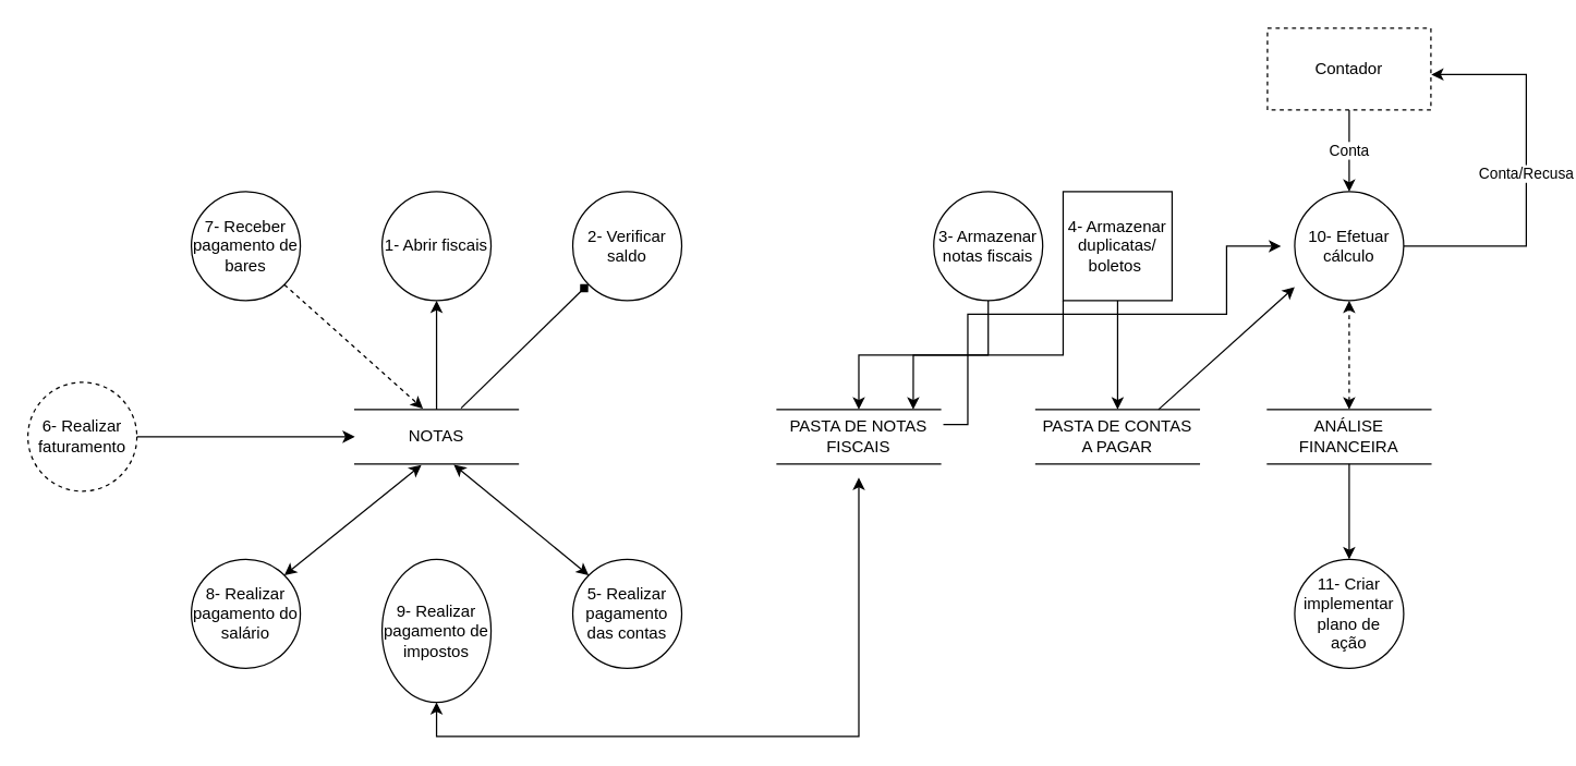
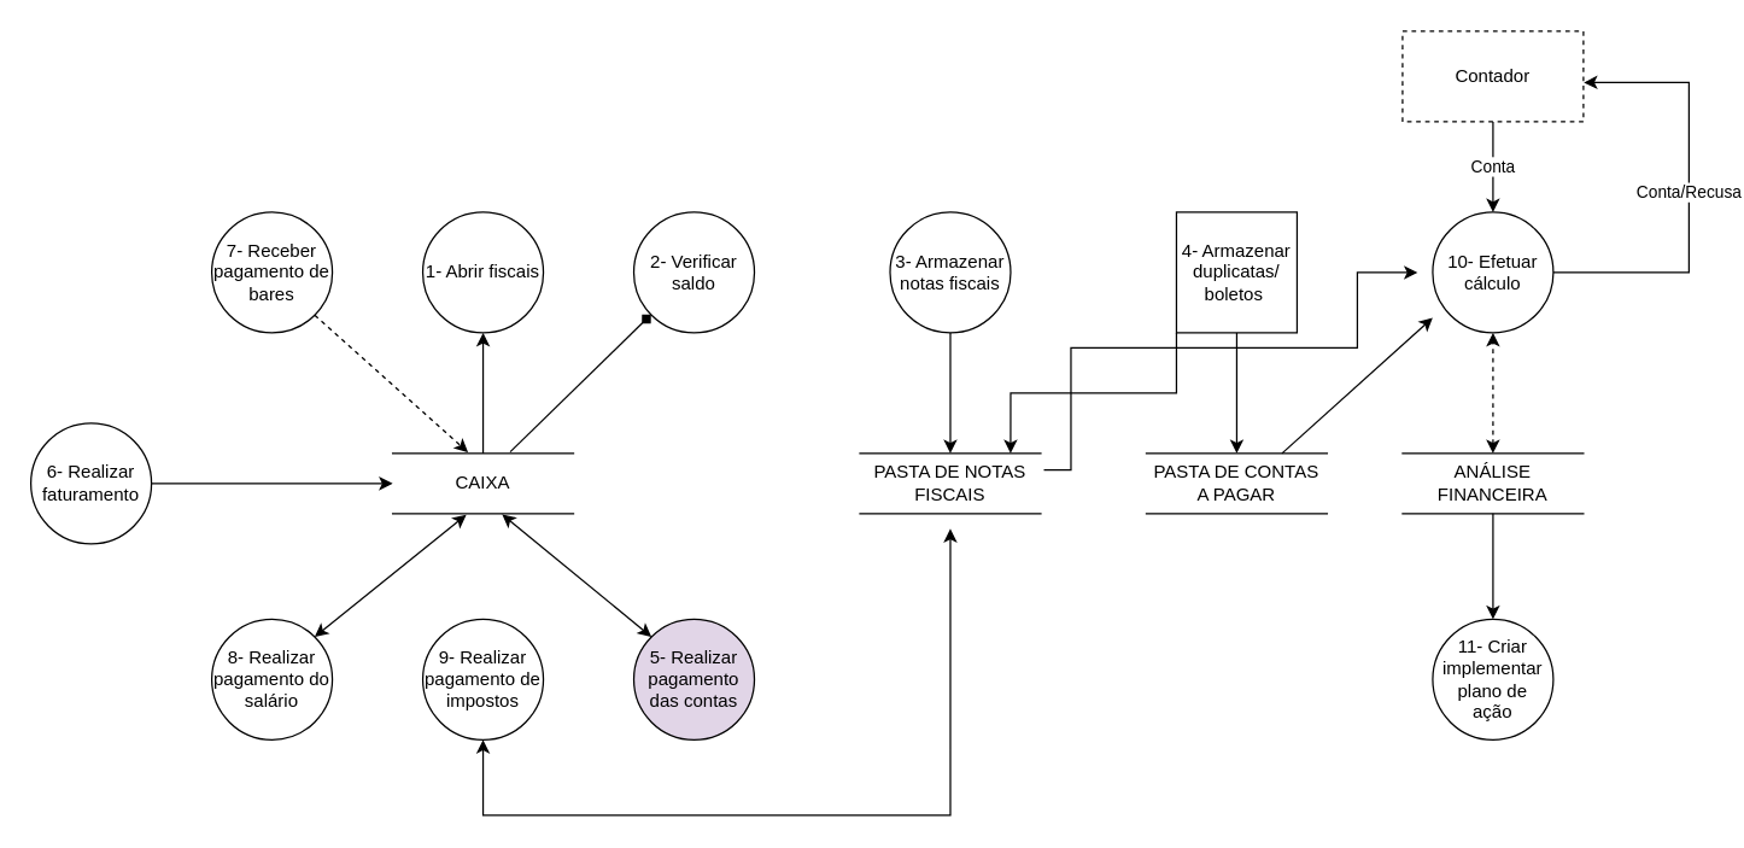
  <mxCell id="0" />
  <mxCell id="1" parent="0" />
  <mxCell id="2" value="Conta" style="edgeStyle=orthogonalEdgeStyle;rounded=0;orthogonalLoop=1;jettySize=auto;html=1;exitX=0.5;exitY=1;exitDx=0;exitDy=0;entryX=0.5;entryY=0;entryDx=0;entryDy=0;startArrow=none;startFill=0;" parent="1" source="3" target="19" edge="1"><mxGeometry relative="1" as="geometry"><Array as="points"><mxPoint x="990" y="110" /><mxPoint x="990" y="110" /></Array></mxGeometry></mxCell>
  <mxCell id="3" value="Contador" style="rounded=0;whiteSpace=wrap;html=1;dashed=1;" parent="1" vertex="1"><mxGeometry x="930" y="20" width="120" height="60" as="geometry" /></mxCell>
  <mxCell id="4" value="1- Abrir fiscais" style="ellipse;whiteSpace=wrap;html=1;aspect=fixed;" parent="1" vertex="1"><mxGeometry x="280" y="140" width="80" height="80" as="geometry" /></mxCell>
  <mxCell id="5" style="edgeStyle=orthogonalEdgeStyle;rounded=0;orthogonalLoop=1;jettySize=auto;html=1;exitX=0.5;exitY=0;exitDx=0;exitDy=0;entryX=0.5;entryY=1;entryDx=0;entryDy=0;" parent="1" source="6" target="4" edge="1"><mxGeometry relative="1" as="geometry" /></mxCell>
- <mxCell id="6" value="NOTAS" style="shape=partialRectangle;whiteSpace=wrap;html=1;left=0;right=0;fillColor=none;" parent="1" vertex="1"><mxGeometry x="260" y="300" width="120" height="40" as="geometry" /></mxCell>
+ <mxCell id="6" value="CAIXA" style="shape=partialRectangle;whiteSpace=wrap;html=1;left=0;right=0;fillColor=none;" parent="1" vertex="1"><mxGeometry x="260" y="300" width="120" height="40" as="geometry" /></mxCell>
  <mxCell id="7" style="edgeStyle=orthogonalEdgeStyle;rounded=0;orthogonalLoop=1;jettySize=auto;html=1;exitX=0.5;exitY=1;exitDx=0;exitDy=0;entryX=0.5;entryY=0;entryDx=0;entryDy=0;" parent="1" source="8" target="32" edge="1"><mxGeometry relative="1" as="geometry" /></mxCell>
- <mxCell id="8" value="3- Armazenar notas fiscais" style="ellipse;whiteSpace=wrap;html=1;aspect=fixed;" parent="1" vertex="1"><mxGeometry x="685" y="140" width="80" height="80" as="geometry" /></mxCell>
+ <mxCell id="8" value="3- Armazenar notas fiscais" style="ellipse;whiteSpace=wrap;html=1;aspect=fixed;" parent="1" vertex="1"><mxGeometry x="590" y="140" width="80" height="80" as="geometry" /></mxCell>
  <mxCell id="9" style="edgeStyle=orthogonalEdgeStyle;rounded=0;orthogonalLoop=1;jettySize=auto;html=1;exitX=0.5;exitY=1;exitDx=0;exitDy=0;entryX=0.5;entryY=0;entryDx=0;entryDy=0;" parent="1" source="11" target="25" edge="1"><mxGeometry relative="1" as="geometry" /></mxCell>
  <mxCell id="10" style="edgeStyle=orthogonalEdgeStyle;rounded=0;orthogonalLoop=1;jettySize=auto;html=1;exitX=0;exitY=1;exitDx=0;exitDy=0;entryX=0.833;entryY=0;entryDx=0;entryDy=0;entryPerimeter=0;" parent="1" source="11" target="32" edge="1"><mxGeometry relative="1" as="geometry" /></mxCell>
  <mxCell id="11" value="4- Armazenar duplicatas/&lt;br&gt;boletos&amp;nbsp;" style="whiteSpace=wrap;html=1;aspect=fixed;rounded=0;" parent="1" vertex="1"><mxGeometry x="780" y="140" width="80" height="80" as="geometry" /></mxCell>
  <mxCell id="12" value="2- Verificar saldo" style="ellipse;whiteSpace=wrap;html=1;aspect=fixed;" parent="1" vertex="1"><mxGeometry x="420" y="140" width="80" height="80" as="geometry" /></mxCell>
- <mxCell id="13" value="5- Realizar pagamento das contas" style="ellipse;whiteSpace=wrap;html=1;aspect=fixed;" parent="1" vertex="1"><mxGeometry x="420" y="410" width="80" height="80" as="geometry" /></mxCell>
+ <mxCell id="13" value="5- Realizar pagamento das contas" style="ellipse;whiteSpace=wrap;html=1;aspect=fixed;fillColor=#e1d5e7;" parent="1" vertex="1"><mxGeometry x="420" y="410" width="80" height="80" as="geometry" /></mxCell>
  <mxCell id="14" style="edgeStyle=orthogonalEdgeStyle;rounded=0;orthogonalLoop=1;jettySize=auto;html=1;exitX=1;exitY=0.5;exitDx=0;exitDy=0;" parent="1" source="15" target="6" edge="1"><mxGeometry relative="1" as="geometry" /></mxCell>
- <mxCell id="15" value="6- Realizar faturamento" style="ellipse;whiteSpace=wrap;html=1;aspect=fixed;dashed=1;" parent="1" vertex="1"><mxGeometry x="20" y="280" width="80" height="80" as="geometry" /></mxCell>
+ <mxCell id="15" value="6- Realizar faturamento" style="ellipse;whiteSpace=wrap;html=1;aspect=fixed;" parent="1" vertex="1"><mxGeometry x="20" y="280" width="80" height="80" as="geometry" /></mxCell>
  <mxCell id="16" value="7- Receber pagamento de bares" style="ellipse;whiteSpace=wrap;html=1;aspect=fixed;" parent="1" vertex="1"><mxGeometry x="140" y="140" width="80" height="80" as="geometry" /></mxCell>
  <mxCell id="17" style="edgeStyle=orthogonalEdgeStyle;rounded=0;orthogonalLoop=1;jettySize=auto;html=1;exitX=0.5;exitY=0;exitDx=0;exitDy=0;startArrow=classic;startFill=1;entryX=0.5;entryY=1;entryDx=0;entryDy=0;dashed=1;" parent="1" source="28" target="19" edge="1"><mxGeometry relative="1" as="geometry"><mxPoint x="990" y="270" as="sourcePoint" /></mxGeometry></mxCell>
  <mxCell id="18" value="Conta/Recusa" style="edgeStyle=orthogonalEdgeStyle;rounded=0;orthogonalLoop=1;jettySize=auto;html=1;exitX=1;exitY=0.5;exitDx=0;exitDy=0;startArrow=none;startFill=0;entryX=1.002;entryY=0.567;entryDx=0;entryDy=0;entryPerimeter=0;" parent="1" source="19" target="3" edge="1"><mxGeometry relative="1" as="geometry"><mxPoint x="1110" y="40" as="targetPoint" /><Array as="points"><mxPoint x="1120" y="180" /><mxPoint x="1120" y="54" /><mxPoint x="1052" y="54" /></Array></mxGeometry></mxCell>
  <mxCell id="19" value="10- Efetuar cálculo" style="ellipse;whiteSpace=wrap;html=1;aspect=fixed;" parent="1" vertex="1"><mxGeometry x="950" y="140" width="80" height="80" as="geometry" /></mxCell>
  <mxCell id="20" value="8- Realizar pagamento do salário" style="ellipse;whiteSpace=wrap;html=1;aspect=fixed;" parent="1" vertex="1"><mxGeometry x="140" y="410" width="80" height="80" as="geometry" /></mxCell>
  <mxCell id="21" style="edgeStyle=orthogonalEdgeStyle;rounded=0;orthogonalLoop=1;jettySize=auto;html=1;exitX=0.5;exitY=1;exitDx=0;exitDy=0;startArrow=classic;startFill=1;" parent="1" source="22" edge="1"><mxGeometry relative="1" as="geometry"><mxPoint x="630" y="350" as="targetPoint" /><Array as="points"><mxPoint x="320" y="540" /><mxPoint x="630" y="540" /></Array></mxGeometry></mxCell>
- <mxCell id="22" value="9- Realizar pagamento de impostos" style="ellipse;whiteSpace=wrap;html=1;aspect=fixed;" parent="1" vertex="1"><mxGeometry x="280" y="410" width="80" height="105" as="geometry" /></mxCell>
+ <mxCell id="22" value="9- Realizar pagamento de impostos" style="ellipse;whiteSpace=wrap;html=1;aspect=fixed;" parent="1" vertex="1"><mxGeometry x="280" y="410" width="80" height="80" as="geometry" /></mxCell>
  <mxCell id="23" style="edgeStyle=orthogonalEdgeStyle;rounded=0;orthogonalLoop=1;jettySize=auto;html=1;exitX=0.5;exitY=1;exitDx=0;exitDy=0;entryX=0.5;entryY=0;entryDx=0;entryDy=0;startArrow=none;startFill=0;" parent="1" source="28" target="24" edge="1"><mxGeometry relative="1" as="geometry" /></mxCell>
  <mxCell id="24" value="11- Criar implementar plano de &lt;br&gt;ação" style="ellipse;whiteSpace=wrap;html=1;aspect=fixed;" parent="1" vertex="1"><mxGeometry x="950" y="410" width="80" height="80" as="geometry" /></mxCell>
  <mxCell id="25" value="PASTA DE CONTAS A PAGAR" style="shape=partialRectangle;whiteSpace=wrap;html=1;left=0;right=0;fillColor=none;" parent="1" vertex="1"><mxGeometry x="760" y="300" width="120" height="40" as="geometry" /></mxCell>
  <mxCell id="26" value="" style="endArrow=classic;html=1;exitX=1;exitY=0;exitDx=0;exitDy=0;entryX=0.407;entryY=1.019;entryDx=0;entryDy=0;entryPerimeter=0;startArrow=classic;startFill=1;" parent="1" source="20" target="6" edge="1"><mxGeometry width="50" height="50" relative="1" as="geometry"><mxPoint x="210" y="420" as="sourcePoint" /><mxPoint x="300" y="340" as="targetPoint" /></mxGeometry></mxCell>
  <mxCell id="27" value="" style="endArrow=classic;html=1;exitX=0;exitY=0;exitDx=0;exitDy=0;entryX=0.605;entryY=1.01;entryDx=0;entryDy=0;entryPerimeter=0;startArrow=classic;startFill=1;" parent="1" source="13" target="6" edge="1"><mxGeometry width="50" height="50" relative="1" as="geometry"><mxPoint x="400" y="410" as="sourcePoint" /><mxPoint x="280" y="320" as="targetPoint" /></mxGeometry></mxCell>
  <mxCell id="28" value="ANÁLISE FINANCEIRA" style="shape=partialRectangle;whiteSpace=wrap;html=1;left=0;right=0;fillColor=none;" parent="1" vertex="1"><mxGeometry x="930" y="300" width="120" height="40" as="geometry" /></mxCell>
  <mxCell id="29" value="" style="endArrow=classic;html=1;entryX=0.417;entryY=-0.018;entryDx=0;entryDy=0;entryPerimeter=0;exitX=1;exitY=1;exitDx=0;exitDy=0;dashed=1;" parent="1" source="16" target="6" edge="1"><mxGeometry width="50" height="50" relative="1" as="geometry"><mxPoint x="230" y="230" as="sourcePoint" /><mxPoint x="180" y="280" as="targetPoint" /></mxGeometry></mxCell>
  <mxCell id="30" value="" style="endArrow=diamond;html=1;exitX=0.65;exitY=-0.025;exitDx=0;exitDy=0;exitPerimeter=0;" parent="1" source="6" target="12" edge="1"><mxGeometry width="50" height="50" relative="1" as="geometry"><mxPoint x="350" y="290" as="sourcePoint" /><mxPoint x="430" y="220" as="targetPoint" /></mxGeometry></mxCell>
  <mxCell id="31" style="edgeStyle=orthogonalEdgeStyle;rounded=0;orthogonalLoop=1;jettySize=auto;html=1;exitX=1.017;exitY=0.275;exitDx=0;exitDy=0;exitPerimeter=0;" parent="1" source="32" edge="1"><mxGeometry relative="1" as="geometry"><mxPoint x="940" y="180" as="targetPoint" /><Array as="points"><mxPoint x="710" y="311" /><mxPoint x="710" y="230" /><mxPoint x="900" y="230" /><mxPoint x="900" y="180" /></Array></mxGeometry></mxCell>
  <mxCell id="32" value="PASTA DE NOTAS FISCAIS" style="shape=partialRectangle;whiteSpace=wrap;html=1;left=0;right=0;fillColor=none;" parent="1" vertex="1"><mxGeometry x="570" y="300" width="120" height="40" as="geometry" /></mxCell>
  <mxCell id="33" value="" style="endArrow=classic;html=1;" parent="1" edge="1"><mxGeometry width="50" height="50" relative="1" as="geometry"><mxPoint x="850" y="300" as="sourcePoint" /><mxPoint x="950" y="210" as="targetPoint" /></mxGeometry></mxCell>
